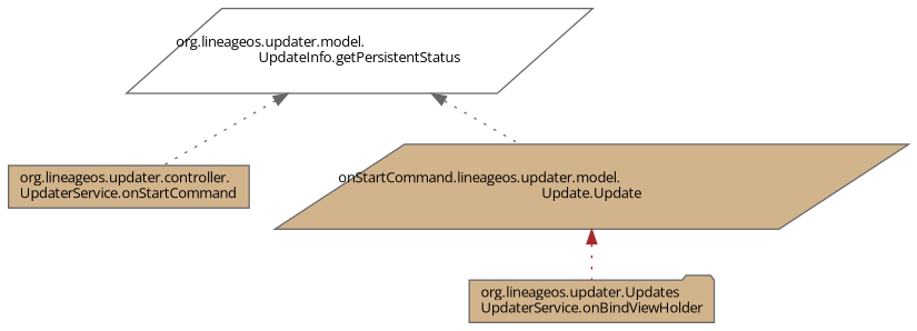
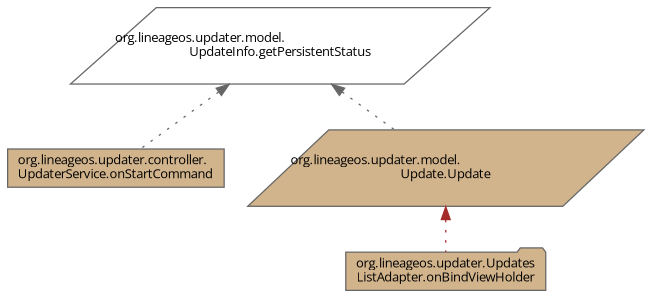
  digraph {
    fontname="Open Sans"
    rankdir=TB
    node [color=grey40 fillcolor=tan fontname="Open Sans" fontsize=10 shape=parallelogram style=filled]
    edge [color=gray40 dir=back fontname="Open Sans" fontsize=10 labelfontname=Helvetica labelfontsize=10 style=dotted]
    n1 [color=gray40 fillcolor=white fontcolor=black height=0.2 label="org.lineageos.updater.model.\lUpdateInfo.getPersistentStatus" width=0.4]
    n2 [height=0.2 label="org.lineageos.updater.controller.\lUpdaterService.onStartCommand" shape=box width=0.4]
-   n3 [height=0.2 label="onStartCommand.lineageos.updater.model.\lUpdate.Update" width=0.4]
-   n4 [height=0.2 label="org.lineageos.updater.Updates\lUpdaterService.onBindViewHolder" shape=folder width=0.4]
+   n3 [height=0.2 label="org.lineageos.updater.model.\lUpdate.Update" width=0.4]
+   n4 [height=0.2 label="org.lineageos.updater.Updates\lListAdapter.onBindViewHolder" shape=folder width=0.4]
    n1 -> n2
    n1 -> n3
    n3 -> n4 [color=brown]
  }
